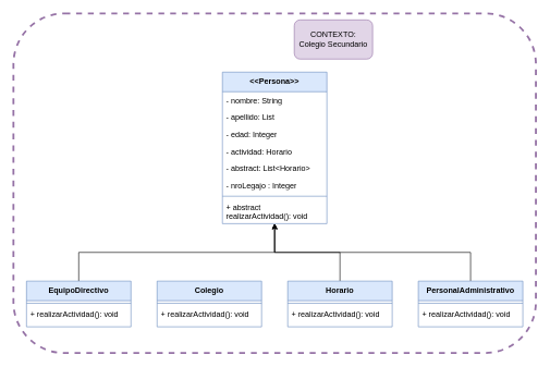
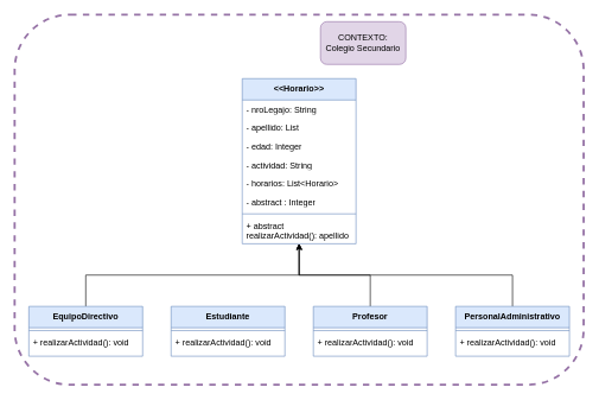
  <mxCell id="0" />
  <mxCell id="1" parent="0" />
- <mxCell id="2" value="&amp;lt;&amp;lt;Persona&amp;gt;&amp;gt;" style="swimlane;fontStyle=1;align=center;verticalAlign=top;childLayout=stackLayout;horizontal=1;startSize=30;horizontalStack=0;resizeParent=1;resizeParentMax=0;resizeLast=0;collapsible=1;marginBottom=0;whiteSpace=wrap;html=1;fillColor=#dae8fc;strokeColor=#6c8ebf;" parent="1" vertex="1"><mxGeometry x="340" y="110" width="160" height="232" as="geometry" /></mxCell>
- <mxCell id="3" value="- nombre: String" style="text;strokeColor=none;fillColor=none;align=left;verticalAlign=top;spacingLeft=4;spacingRight=4;overflow=hidden;rotatable=0;points=[[0,0.5],[1,0.5]];portConstraint=eastwest;whiteSpace=wrap;html=1;" parent="2" vertex="1"><mxGeometry y="30" width="160" height="26" as="geometry" /></mxCell>
+ <mxCell id="2" value="&amp;lt;&amp;lt;Horario&amp;gt;&amp;gt;" style="swimlane;fontStyle=1;align=center;verticalAlign=top;childLayout=stackLayout;horizontal=1;startSize=30;horizontalStack=0;resizeParent=1;resizeParentMax=0;resizeLast=0;collapsible=1;marginBottom=0;whiteSpace=wrap;html=1;fillColor=#dae8fc;strokeColor=#6c8ebf;" parent="1" vertex="1"><mxGeometry x="340" y="110" width="160" height="232" as="geometry" /></mxCell>
+ <mxCell id="3" value="- nroLegajo: String" style="text;strokeColor=none;fillColor=none;align=left;verticalAlign=top;spacingLeft=4;spacingRight=4;overflow=hidden;rotatable=0;points=[[0,0.5],[1,0.5]];portConstraint=eastwest;whiteSpace=wrap;html=1;" parent="2" vertex="1"><mxGeometry y="30" width="160" height="26" as="geometry" /></mxCell>
  <mxCell id="4" value="- apellido: List" style="text;strokeColor=none;fillColor=none;align=left;verticalAlign=top;spacingLeft=4;spacingRight=4;overflow=hidden;rotatable=0;points=[[0,0.5],[1,0.5]];portConstraint=eastwest;whiteSpace=wrap;html=1;" parent="2" vertex="1"><mxGeometry y="56" width="160" height="26" as="geometry" /></mxCell>
  <mxCell id="5" value="- edad: Integer" style="text;strokeColor=none;fillColor=none;align=left;verticalAlign=top;spacingLeft=4;spacingRight=4;overflow=hidden;rotatable=0;points=[[0,0.5],[1,0.5]];portConstraint=eastwest;whiteSpace=wrap;html=1;" parent="2" vertex="1"><mxGeometry y="82" width="160" height="26" as="geometry" /></mxCell>
- <mxCell id="6" value="- actividad: Horario" style="text;strokeColor=none;fillColor=none;align=left;verticalAlign=top;spacingLeft=4;spacingRight=4;overflow=hidden;rotatable=0;points=[[0,0.5],[1,0.5]];portConstraint=eastwest;whiteSpace=wrap;html=1;" parent="2" vertex="1"><mxGeometry y="108" width="160" height="26" as="geometry" /></mxCell>
- <mxCell id="7" value="- abstract: List&amp;lt;Horario&amp;gt;" style="text;strokeColor=none;fillColor=none;align=left;verticalAlign=top;spacingLeft=4;spacingRight=4;overflow=hidden;rotatable=0;points=[[0,0.5],[1,0.5]];portConstraint=eastwest;whiteSpace=wrap;html=1;" vertex="1" parent="2"><mxGeometry y="134" width="160" height="26" as="geometry" /></mxCell>
- <mxCell id="8" value="- nroLegajo : Integer" style="text;strokeColor=none;fillColor=none;align=left;verticalAlign=top;spacingLeft=4;spacingRight=4;overflow=hidden;rotatable=0;points=[[0,0.5],[1,0.5]];portConstraint=eastwest;whiteSpace=wrap;html=1;" vertex="1" parent="2"><mxGeometry y="160" width="160" height="26" as="geometry" /></mxCell>
+ <mxCell id="6" value="- actividad: String" style="text;strokeColor=none;fillColor=none;align=left;verticalAlign=top;spacingLeft=4;spacingRight=4;overflow=hidden;rotatable=0;points=[[0,0.5],[1,0.5]];portConstraint=eastwest;whiteSpace=wrap;html=1;" parent="2" vertex="1"><mxGeometry y="108" width="160" height="26" as="geometry" /></mxCell>
+ <mxCell id="7" value="- horarios: List&amp;lt;Horario&amp;gt;" style="text;strokeColor=none;fillColor=none;align=left;verticalAlign=top;spacingLeft=4;spacingRight=4;overflow=hidden;rotatable=0;points=[[0,0.5],[1,0.5]];portConstraint=eastwest;whiteSpace=wrap;html=1;" vertex="1" parent="2"><mxGeometry y="134" width="160" height="26" as="geometry" /></mxCell>
+ <mxCell id="8" value="- abstract : Integer" style="text;strokeColor=none;fillColor=none;align=left;verticalAlign=top;spacingLeft=4;spacingRight=4;overflow=hidden;rotatable=0;points=[[0,0.5],[1,0.5]];portConstraint=eastwest;whiteSpace=wrap;html=1;" vertex="1" parent="2"><mxGeometry y="160" width="160" height="26" as="geometry" /></mxCell>
  <mxCell id="9" value="" style="line;strokeWidth=1;fillColor=none;align=left;verticalAlign=middle;spacingTop=-1;spacingLeft=3;spacingRight=3;rotatable=0;labelPosition=right;points=[];portConstraint=eastwest;strokeColor=inherit;" parent="2" vertex="1"><mxGeometry y="186" width="160" height="8" as="geometry" /></mxCell>
- <mxCell id="10" value="+ abstract realizarActividad(): void" style="text;strokeColor=none;fillColor=none;align=left;verticalAlign=top;spacingLeft=4;spacingRight=4;overflow=hidden;rotatable=0;points=[[0,0.5],[1,0.5]];portConstraint=eastwest;whiteSpace=wrap;html=1;" parent="2" vertex="1"><mxGeometry y="194" width="160" height="38" as="geometry" /></mxCell>
+ <mxCell id="10" value="+ abstract realizarActividad(): apellido" style="text;strokeColor=none;fillColor=none;align=left;verticalAlign=top;spacingLeft=4;spacingRight=4;overflow=hidden;rotatable=0;points=[[0,0.5],[1,0.5]];portConstraint=eastwest;whiteSpace=wrap;html=1;" parent="2" vertex="1"><mxGeometry y="194" width="160" height="38" as="geometry" /></mxCell>
  <mxCell id="11" value="CONTEXTO:&lt;br&gt;Colegio Secundario" style="rounded=1;whiteSpace=wrap;html=1;fillColor=#e1d5e7;strokeColor=#9673a6;" parent="1" vertex="1"><mxGeometry x="450" y="30" width="120" height="60" as="geometry" /></mxCell>
  <mxCell id="12" style="edgeStyle=orthogonalEdgeStyle;rounded=0;orthogonalLoop=1;jettySize=auto;html=1;exitX=0.5;exitY=0;exitDx=0;exitDy=0;" edge="1" parent="1" source="13" target="2"><mxGeometry relative="1" as="geometry" /></mxCell>
  <mxCell id="13" value="PersonalAdministrativo" style="swimlane;fontStyle=1;align=center;verticalAlign=top;childLayout=stackLayout;horizontal=1;startSize=30;horizontalStack=0;resizeParent=1;resizeParentMax=0;resizeLast=0;collapsible=1;marginBottom=0;whiteSpace=wrap;html=1;fillColor=#dae8fc;strokeColor=#6c8ebf;" vertex="1" parent="1"><mxGeometry x="640" y="430" width="160" height="70" as="geometry" /></mxCell>
  <mxCell id="14" value="" style="line;strokeWidth=1;fillColor=none;align=left;verticalAlign=middle;spacingTop=-1;spacingLeft=3;spacingRight=3;rotatable=0;labelPosition=right;points=[];portConstraint=eastwest;strokeColor=inherit;" vertex="1" parent="13"><mxGeometry y="30" width="160" height="8" as="geometry" /></mxCell>
  <mxCell id="15" value="+ realizarActividad(): void" style="text;strokeColor=none;fillColor=none;align=left;verticalAlign=top;spacingLeft=4;spacingRight=4;overflow=hidden;rotatable=0;points=[[0,0.5],[1,0.5]];portConstraint=eastwest;whiteSpace=wrap;html=1;" vertex="1" parent="13"><mxGeometry y="38" width="160" height="32" as="geometry" /></mxCell>
  <mxCell id="16" style="edgeStyle=orthogonalEdgeStyle;rounded=0;orthogonalLoop=1;jettySize=auto;html=1;exitX=0.5;exitY=0;exitDx=0;exitDy=0;" edge="1" parent="1" source="17" target="2"><mxGeometry relative="1" as="geometry" /></mxCell>
  <mxCell id="17" value="EquipoDirectivo" style="swimlane;fontStyle=1;align=center;verticalAlign=top;childLayout=stackLayout;horizontal=1;startSize=30;horizontalStack=0;resizeParent=1;resizeParentMax=0;resizeLast=0;collapsible=1;marginBottom=0;whiteSpace=wrap;html=1;fillColor=#dae8fc;strokeColor=#6c8ebf;" vertex="1" parent="1"><mxGeometry y="430" width="160" height="70" as="geometry" x="40" /></mxCell>
  <mxCell id="18" value="" style="line;strokeWidth=1;fillColor=none;align=left;verticalAlign=middle;spacingTop=-1;spacingLeft=3;spacingRight=3;rotatable=0;labelPosition=right;points=[];portConstraint=eastwest;strokeColor=inherit;" vertex="1" parent="17"><mxGeometry y="30" width="160" height="8" as="geometry" /></mxCell>
  <mxCell id="19" value="+ realizarActividad(): void" style="text;strokeColor=none;fillColor=none;align=left;verticalAlign=top;spacingLeft=4;spacingRight=4;overflow=hidden;rotatable=0;points=[[0,0.5],[1,0.5]];portConstraint=eastwest;whiteSpace=wrap;html=1;" vertex="1" parent="17"><mxGeometry y="38" width="160" height="32" as="geometry" /></mxCell>
- <mxCell id="20" value="Colegio" style="swimlane;fontStyle=1;align=center;verticalAlign=top;childLayout=stackLayout;horizontal=1;startSize=30;horizontalStack=0;resizeParent=1;resizeParentMax=0;resizeLast=0;collapsible=1;marginBottom=0;whiteSpace=wrap;html=1;fillColor=#dae8fc;strokeColor=#6c8ebf;" vertex="1" parent="1"><mxGeometry x="240" y="430" width="160" height="70" as="geometry" /></mxCell>
+ <mxCell id="20" value="Estudiante" style="swimlane;fontStyle=1;align=center;verticalAlign=top;childLayout=stackLayout;horizontal=1;startSize=30;horizontalStack=0;resizeParent=1;resizeParentMax=0;resizeLast=0;collapsible=1;marginBottom=0;whiteSpace=wrap;html=1;fillColor=#dae8fc;strokeColor=#6c8ebf;" vertex="1" parent="1"><mxGeometry x="240" y="430" width="160" height="70" as="geometry" /></mxCell>
  <mxCell id="21" value="" style="line;strokeWidth=1;fillColor=none;align=left;verticalAlign=middle;spacingTop=-1;spacingLeft=3;spacingRight=3;rotatable=0;labelPosition=right;points=[];portConstraint=eastwest;strokeColor=inherit;" vertex="1" parent="20"><mxGeometry y="30" width="160" height="8" as="geometry" /></mxCell>
  <mxCell id="22" value="+ realizarActividad(): void" style="text;strokeColor=none;fillColor=none;align=left;verticalAlign=top;spacingLeft=4;spacingRight=4;overflow=hidden;rotatable=0;points=[[0,0.5],[1,0.5]];portConstraint=eastwest;whiteSpace=wrap;html=1;" vertex="1" parent="20"><mxGeometry y="38" width="160" height="32" as="geometry" /></mxCell>
  <mxCell id="23" style="edgeStyle=orthogonalEdgeStyle;rounded=0;orthogonalLoop=1;jettySize=auto;html=1;" edge="1" parent="1" source="24" target="2"><mxGeometry relative="1" as="geometry" /></mxCell>
- <mxCell id="24" value="Horario" style="swimlane;fontStyle=1;align=center;verticalAlign=top;childLayout=stackLayout;horizontal=1;startSize=30;horizontalStack=0;resizeParent=1;resizeParentMax=0;resizeLast=0;collapsible=1;marginBottom=0;whiteSpace=wrap;html=1;fillColor=#dae8fc;strokeColor=#6c8ebf;" vertex="1" parent="1"><mxGeometry x="440" y="430" width="160" height="70" as="geometry" /></mxCell>
+ <mxCell id="24" value="Profesor" style="swimlane;fontStyle=1;align=center;verticalAlign=top;childLayout=stackLayout;horizontal=1;startSize=30;horizontalStack=0;resizeParent=1;resizeParentMax=0;resizeLast=0;collapsible=1;marginBottom=0;whiteSpace=wrap;html=1;fillColor=#dae8fc;strokeColor=#6c8ebf;" vertex="1" parent="1"><mxGeometry x="440" y="430" width="160" height="70" as="geometry" /></mxCell>
  <mxCell id="25" value="" style="line;strokeWidth=1;fillColor=none;align=left;verticalAlign=middle;spacingTop=-1;spacingLeft=3;spacingRight=3;rotatable=0;labelPosition=right;points=[];portConstraint=eastwest;strokeColor=inherit;" vertex="1" parent="24"><mxGeometry y="30" width="160" height="8" as="geometry" /></mxCell>
  <mxCell id="26" value="+ realizarActividad(): void" style="text;strokeColor=none;fillColor=none;align=left;verticalAlign=top;spacingLeft=4;spacingRight=4;overflow=hidden;rotatable=0;points=[[0,0.5],[1,0.5]];portConstraint=eastwest;whiteSpace=wrap;html=1;" vertex="1" parent="24"><mxGeometry y="38" width="160" height="32" as="geometry" /></mxCell>
  <mxCell id="27" value="" style="rounded=1;whiteSpace=wrap;html=1;fillColor=none;strokeColor=#9673a6;strokeWidth=3;dashed=1;" vertex="1" parent="1"><mxGeometry x="20" y="20" width="800" height="520" as="geometry" /></mxCell>
